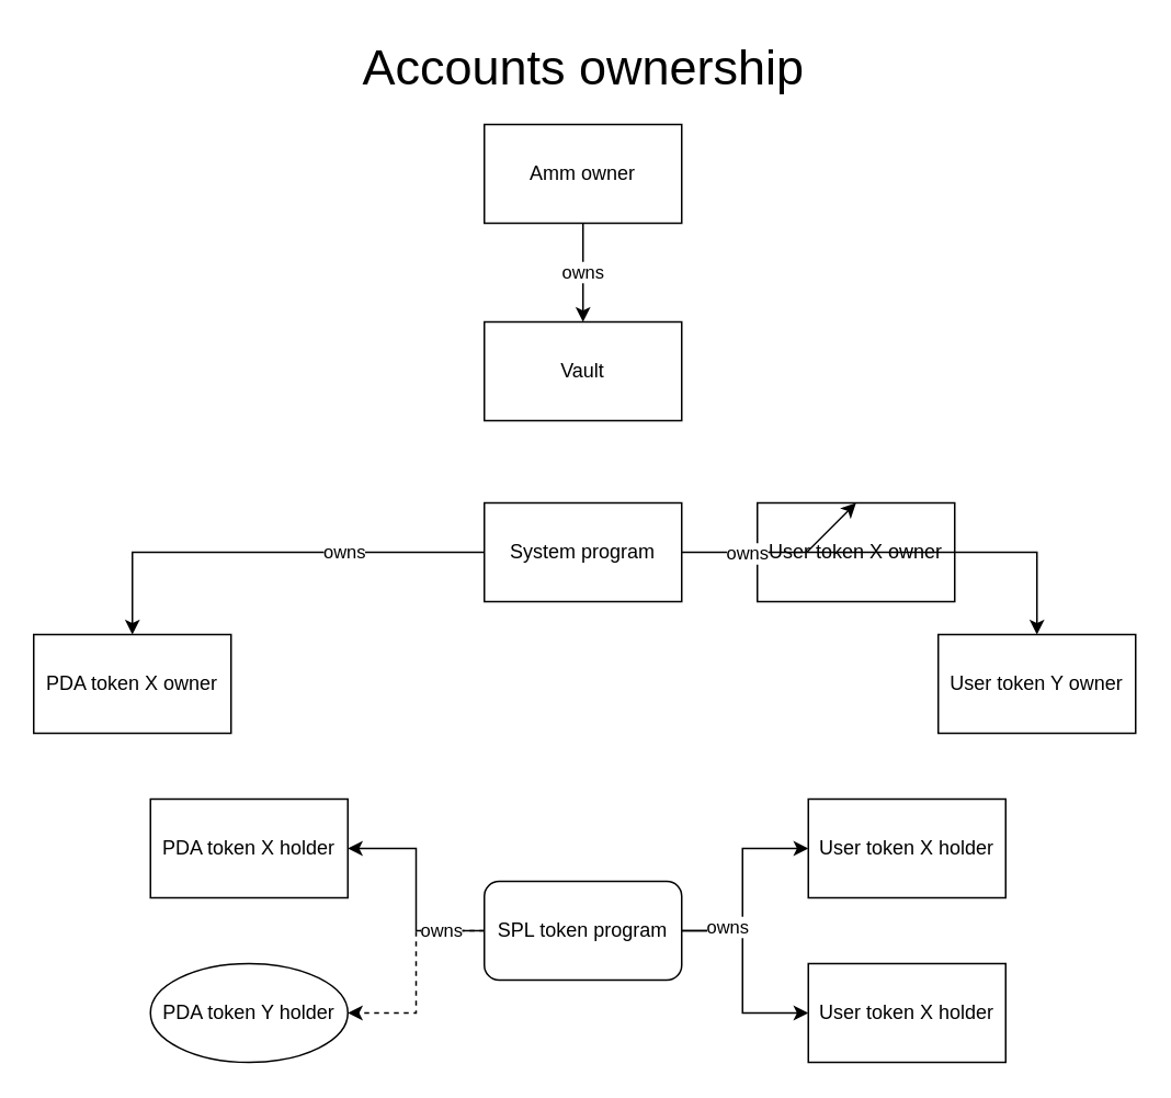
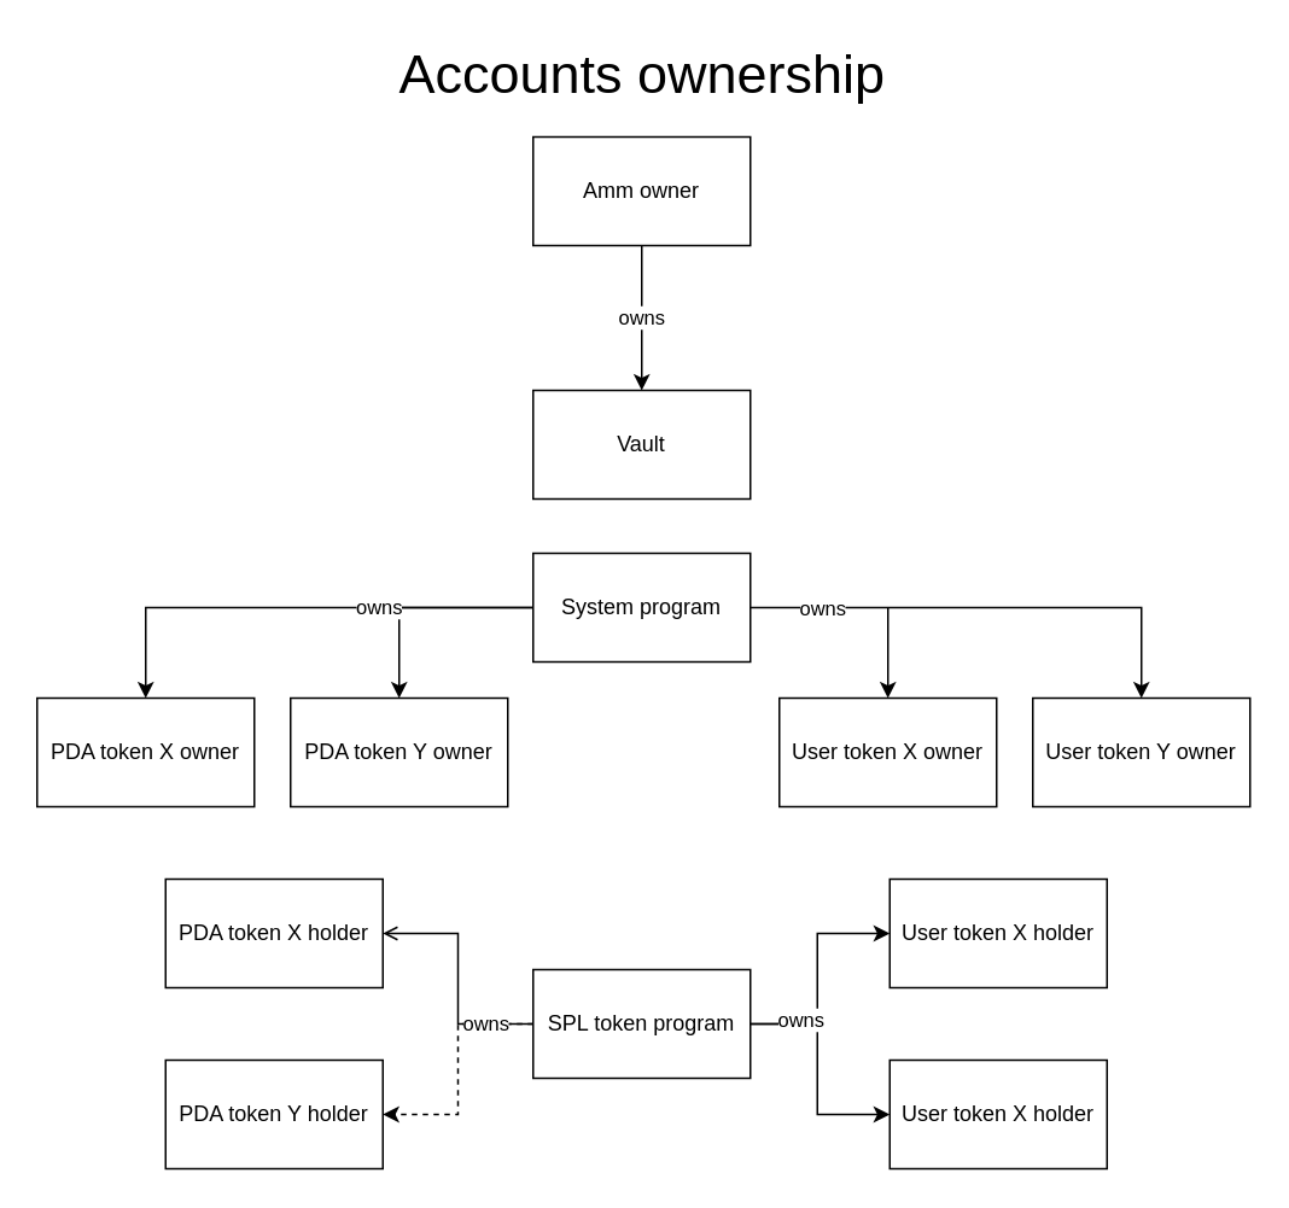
  <mxCell id="0" />
  <mxCell id="1" parent="0" />
  <mxCell id="2" value="Amm owner" style="rounded=0;whiteSpace=wrap;html=1;" vertex="1" parent="1"><mxGeometry x="294" y="75" width="120" height="60" as="geometry" /></mxCell>
- <mxCell id="3" value="Vault" style="rounded=0;whiteSpace=wrap;html=1;" vertex="1" parent="1"><mxGeometry x="294" y="195" width="120" height="60" as="geometry" /></mxCell>
+ <mxCell id="3" value="Vault" style="rounded=0;whiteSpace=wrap;html=1;" vertex="1" parent="1"><mxGeometry x="294" y="215" width="120" height="60" as="geometry" /></mxCell>
  <mxCell id="4" value="owns" style="endArrow=classic;html=1;rounded=0;exitX=0.5;exitY=1;exitDx=0;exitDy=0;entryX=0.5;entryY=0;entryDx=0;entryDy=0;" edge="1" parent="1" source="2" target="3"><mxGeometry width="50" height="50" relative="1" as="geometry"><mxPoint x="330" y="265" as="sourcePoint" /><mxPoint x="380" y="215" as="targetPoint" /></mxGeometry></mxCell>
  <mxCell id="5" value="System program" style="rounded=0;whiteSpace=wrap;html=1;" vertex="1" parent="1"><mxGeometry x="294" y="305" width="120" height="60" as="geometry" /></mxCell>
+ <mxCell id="6" value="PDA token Y owner" style="whiteSpace=wrap;html=1;" vertex="1" parent="1"><mxGeometry x="160" y="385" width="120" height="60" as="geometry" /></mxCell>
  <mxCell id="7" value="PDA token X owner" style="whiteSpace=wrap;html=1;" vertex="1" parent="1"><mxGeometry x="20" y="385" width="120" height="60" as="geometry" /></mxCell>
+ <mxCell id="8" value="" style="endArrow=classic;html=1;rounded=0;entryX=0.5;entryY=0;entryDx=0;entryDy=0;exitX=0;exitY=0.5;exitDx=0;exitDy=0;" edge="1" parent="1" source="5" target="6"><mxGeometry width="50" height="50" relative="1" as="geometry"><mxPoint x="320" y="335" as="sourcePoint" /><mxPoint x="370" y="285" as="targetPoint" /><Array as="points"><mxPoint x="220" y="335" /></Array></mxGeometry></mxCell>
  <mxCell id="9" value="" style="endArrow=classic;html=1;rounded=0;entryX=0.5;entryY=0;entryDx=0;entryDy=0;exitX=0;exitY=0.5;exitDx=0;exitDy=0;" edge="1" parent="1" source="5" target="7"><mxGeometry width="50" height="50" relative="1" as="geometry"><mxPoint x="320" y="335" as="sourcePoint" /><mxPoint x="370" y="285" as="targetPoint" /><Array as="points"><mxPoint x="210" y="335" /><mxPoint x="80" y="335" /></Array></mxGeometry></mxCell>
  <mxCell id="10" value="owns" style="edgeLabel;html=1;align=center;verticalAlign=middle;resizable=0;points=[];" vertex="1" connectable="0" parent="9"><mxGeometry x="-0.345" y="-1" relative="1" as="geometry"><mxPoint as="offset" /></mxGeometry></mxCell>
- <mxCell id="11" value="User token X owner" style="rounded=0;whiteSpace=wrap;html=1;" vertex="1" parent="1"><mxGeometry x="460" y="305" width="120" height="60" as="geometry" /></mxCell>
+ <mxCell id="11" value="User token X owner" style="rounded=0;whiteSpace=wrap;html=1;" vertex="1" parent="1"><mxGeometry x="430" y="385" width="120" height="60" as="geometry" /></mxCell>
  <mxCell id="12" value="&lt;span&gt;User token Y owner&lt;/span&gt;" style="rounded=0;whiteSpace=wrap;html=1;" vertex="1" parent="1"><mxGeometry x="570" y="385" width="120" height="60" as="geometry" /></mxCell>
  <mxCell id="13" value="" style="endArrow=classic;html=1;rounded=0;entryX=0.5;entryY=0;entryDx=0;entryDy=0;exitX=1;exitY=0.5;exitDx=0;exitDy=0;" edge="1" parent="1" source="5" target="12"><mxGeometry width="50" height="50" relative="1" as="geometry"><mxPoint x="320" y="305" as="sourcePoint" /><mxPoint x="770" y="385" as="targetPoint" /><Array as="points"><mxPoint x="630" y="335" /></Array></mxGeometry></mxCell>
  <mxCell id="14" value="owns" style="edgeLabel;html=1;align=center;verticalAlign=middle;resizable=0;points=[];" vertex="1" connectable="0" parent="13"><mxGeometry x="-0.704" relative="1" as="geometry"><mxPoint as="offset" /></mxGeometry></mxCell>
  <mxCell id="15" value="" style="endArrow=classic;html=1;rounded=0;entryX=0.5;entryY=0;entryDx=0;entryDy=0;" edge="1" parent="1" target="11"><mxGeometry width="50" height="50" relative="1" as="geometry"><mxPoint x="490" y="335" as="sourcePoint" /><mxPoint x="370" y="255" as="targetPoint" /></mxGeometry></mxCell>
- <mxCell id="16" style="edgeStyle=orthogonalEdgeStyle;rounded=0;orthogonalLoop=1;jettySize=auto;html=1;exitX=0;exitY=0.5;exitDx=0;exitDy=0;entryX=1;entryY=0.5;entryDx=0;entryDy=0;" edge="1" parent="1" source="19" target="20"><mxGeometry relative="1" as="geometry" /></mxCell>
+ <mxCell id="16" style="edgeStyle=orthogonalEdgeStyle;rounded=0;orthogonalLoop=1;jettySize=auto;html=1;exitX=0;exitY=0.5;exitDx=0;exitDy=0;entryX=1;entryY=0.5;entryDx=0;entryDy=0;endArrow=open;" edge="1" parent="1" source="19" target="20"><mxGeometry relative="1" as="geometry" /></mxCell>
  <mxCell id="17" style="edgeStyle=orthogonalEdgeStyle;rounded=0;orthogonalLoop=1;jettySize=auto;html=1;exitX=0;exitY=0.5;exitDx=0;exitDy=0;entryX=1;entryY=0.5;entryDx=0;entryDy=0;dashed=1;" edge="1" parent="1" source="19" target="21"><mxGeometry relative="1" as="geometry" /></mxCell>
  <mxCell id="18" value="owns" style="edgeLabel;html=1;align=center;verticalAlign=middle;resizable=0;points=[];" vertex="1" connectable="0" parent="17"><mxGeometry x="-0.594" y="-1" relative="1" as="geometry"><mxPoint as="offset" /></mxGeometry></mxCell>
- <mxCell id="19" value="SPL token program" style="whiteSpace=wrap;html=1;rounded=1;" vertex="1" parent="1"><mxGeometry x="294" y="535" width="120" height="60" as="geometry" /></mxCell>
+ <mxCell id="19" value="SPL token program" style="rounded=0;whiteSpace=wrap;html=1;" vertex="1" parent="1"><mxGeometry x="294" y="535" width="120" height="60" as="geometry" /></mxCell>
  <mxCell id="20" value="PDA token X holder" style="whiteSpace=wrap;html=1;" vertex="1" parent="1"><mxGeometry x="91" y="485" width="120" height="60" as="geometry" /></mxCell>
- <mxCell id="21" value="PDA token Y holder" style="ellipse;whiteSpace=wrap;html=1;" vertex="1" parent="1"><mxGeometry x="91" y="585" width="120" height="60" as="geometry" /></mxCell>
+ <mxCell id="21" value="PDA token Y holder" style="whiteSpace=wrap;html=1;" vertex="1" parent="1"><mxGeometry x="91" y="585" width="120" height="60" as="geometry" /></mxCell>
  <mxCell id="22" value="User token X holder" style="rounded=0;whiteSpace=wrap;html=1;" vertex="1" parent="1"><mxGeometry x="491" y="485" width="120" height="60" as="geometry" /></mxCell>
  <mxCell id="23" value="User token X holder" style="rounded=0;whiteSpace=wrap;html=1;" vertex="1" parent="1"><mxGeometry x="491" y="585" width="120" height="60" as="geometry" /></mxCell>
  <mxCell id="24" value="" style="endArrow=classic;html=1;rounded=0;exitX=1;exitY=0.5;exitDx=0;exitDy=0;entryX=0;entryY=0.5;entryDx=0;entryDy=0;" edge="1" parent="1" source="19" target="22"><mxGeometry width="50" height="50" relative="1" as="geometry"><mxPoint x="391" y="525" as="sourcePoint" /><mxPoint x="451" y="555" as="targetPoint" /><Array as="points"><mxPoint x="451" y="565" /><mxPoint x="451" y="515" /></Array></mxGeometry></mxCell>
  <mxCell id="25" value="" style="endArrow=classic;html=1;rounded=0;exitX=1;exitY=0.5;exitDx=0;exitDy=0;entryX=0;entryY=0.5;entryDx=0;entryDy=0;" edge="1" parent="1" source="19" target="23"><mxGeometry width="50" height="50" relative="1" as="geometry"><mxPoint x="421" y="545" as="sourcePoint" /><mxPoint x="461" y="655" as="targetPoint" /><Array as="points"><mxPoint x="451" y="565" /><mxPoint x="451" y="615" /></Array></mxGeometry></mxCell>
  <mxCell id="26" value="owns" style="edgeLabel;html=1;align=center;verticalAlign=middle;resizable=0;points=[];" vertex="1" connectable="0" parent="25"><mxGeometry x="-0.575" y="3" relative="1" as="geometry"><mxPoint as="offset" /></mxGeometry></mxCell>
  <mxCell id="27" value="&lt;font style=&quot;font-size: 30px&quot;&gt;Accounts ownership&lt;/font&gt;" style="text;html=1;align=center;verticalAlign=middle;resizable=0;points=[];autosize=1;strokeColor=none;fillColor=none;fontSize=30;" vertex="1" parent="1"><mxGeometry x="214" y="20" width="280" height="40" as="geometry" /></mxCell>
